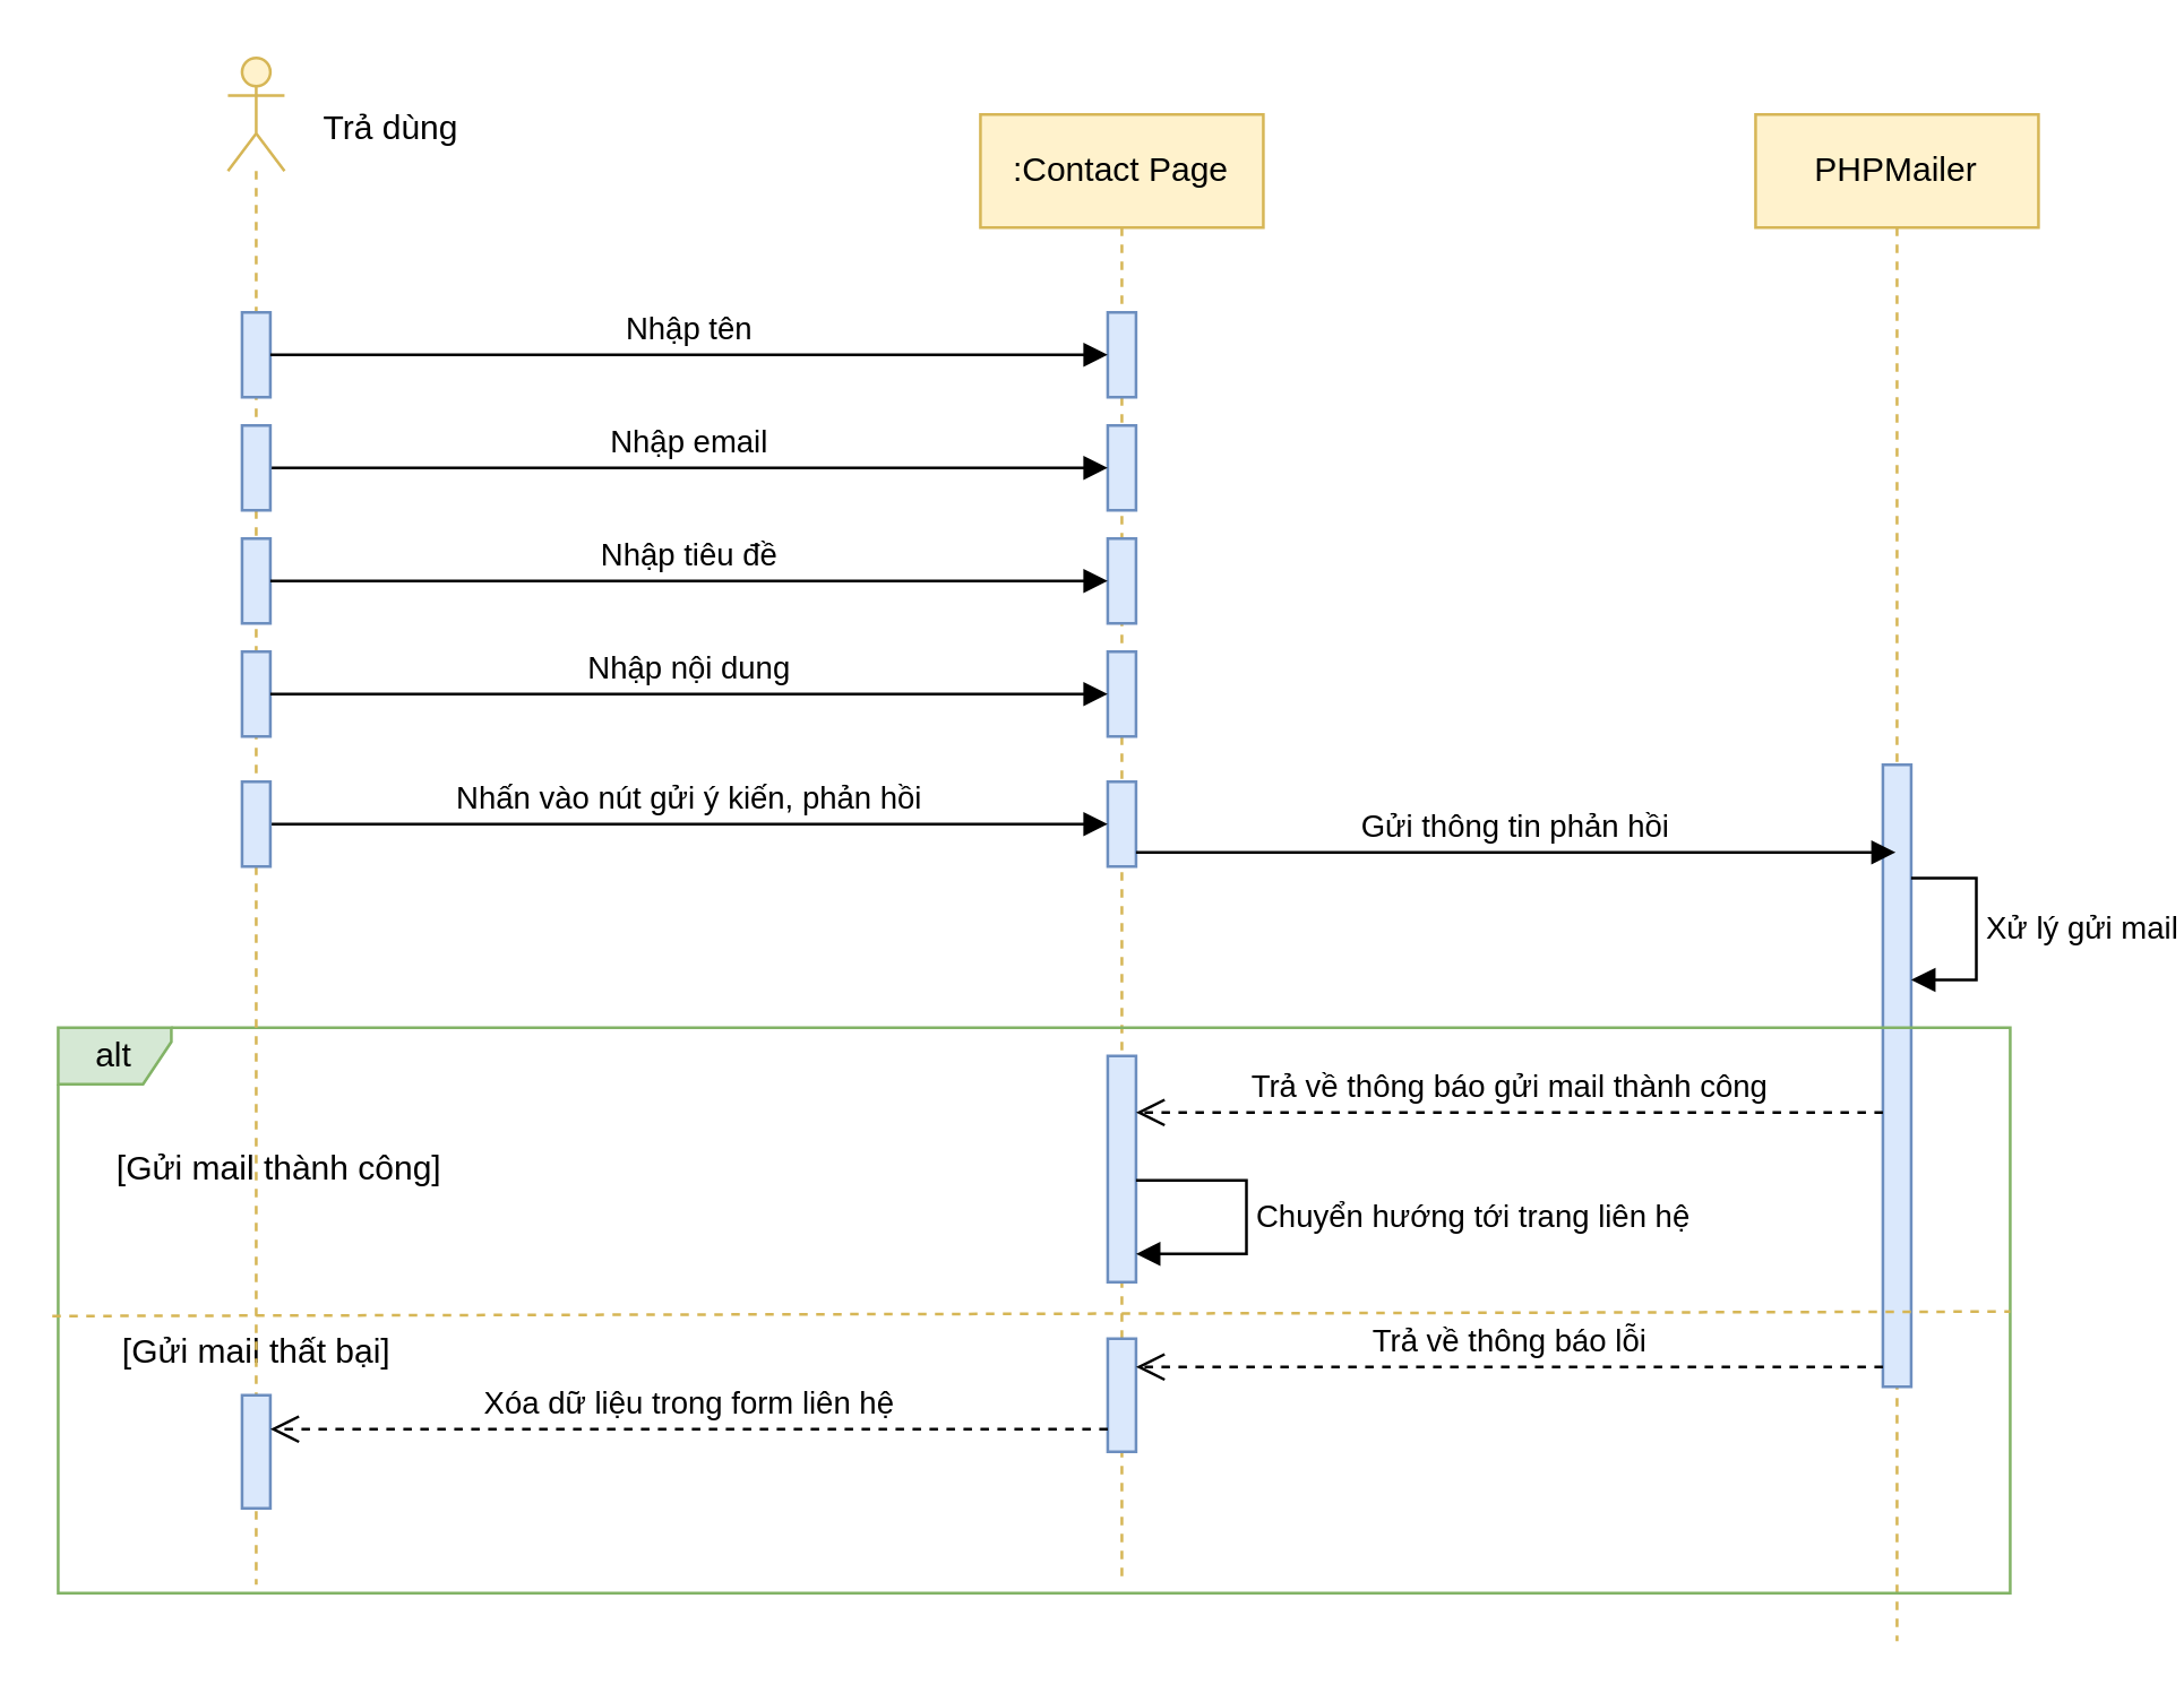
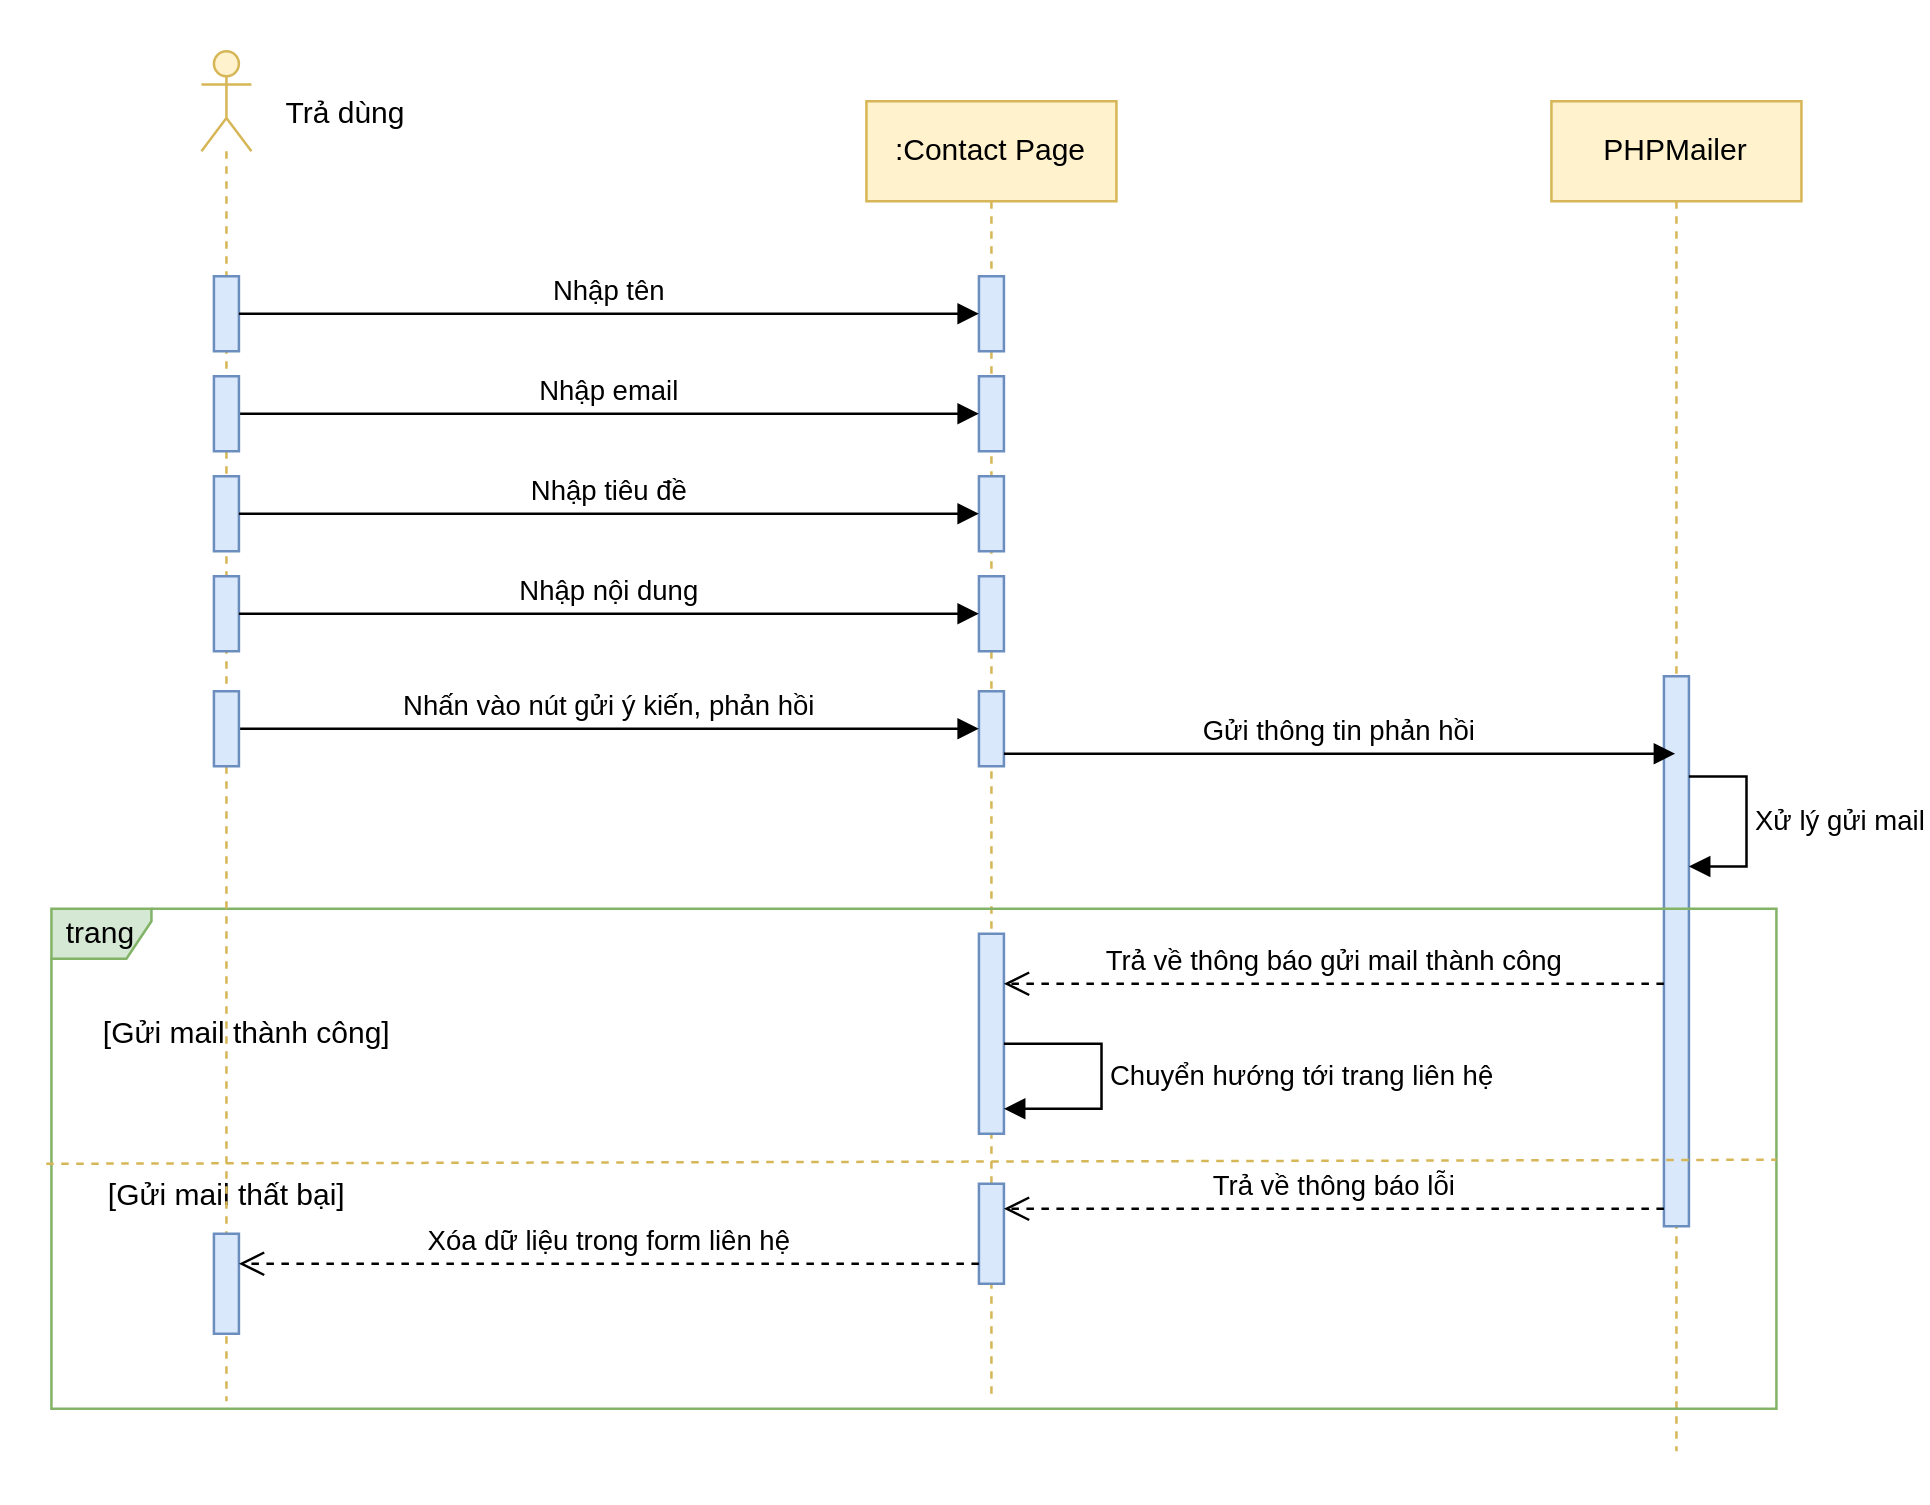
  <mxCell id="0" />
  <mxCell id="1" parent="0" />
  <mxCell id="2" value=":Contact Page" style="shape=umlLifeline;perimeter=lifelinePerimeter;whiteSpace=wrap;html=1;container=0;dropTarget=0;collapsible=0;recursiveResize=0;outlineConnect=0;portConstraint=eastwest;newEdgeStyle={&quot;edgeStyle&quot;:&quot;elbowEdgeStyle&quot;,&quot;elbow&quot;:&quot;vertical&quot;,&quot;curved&quot;:0,&quot;rounded&quot;:0};fillColor=#fff2cc;strokeColor=#d6b656;" vertex="1" parent="1"><mxGeometry x="346.07" y="40" width="100" height="520" as="geometry" /></mxCell>
  <mxCell id="3" value="" style="html=1;points=[];perimeter=orthogonalPerimeter;outlineConnect=0;targetShapes=umlLifeline;portConstraint=eastwest;newEdgeStyle={&quot;edgeStyle&quot;:&quot;elbowEdgeStyle&quot;,&quot;elbow&quot;:&quot;vertical&quot;,&quot;curved&quot;:0,&quot;rounded&quot;:0};fillColor=#dae8fc;strokeColor=#6c8ebf;" vertex="1" parent="2"><mxGeometry x="45" y="110" width="10" height="30" as="geometry" /></mxCell>
  <mxCell id="4" value="" style="html=1;points=[[0,0,0,0,5],[0,1,0,0,-5],[1,0,0,0,5],[1,1,0,0,-5]];perimeter=orthogonalPerimeter;outlineConnect=0;targetShapes=umlLifeline;portConstraint=eastwest;newEdgeStyle={&quot;curved&quot;:0,&quot;rounded&quot;:0};fillColor=#dae8fc;strokeColor=#6c8ebf;" vertex="1" parent="2"><mxGeometry x="45" y="236" width="10" height="30" as="geometry" /></mxCell>
  <mxCell id="5" value="" style="html=1;points=[[0,0,0,0,5],[0,1,0,0,-5],[1,0,0,0,5],[1,1,0,0,-5]];perimeter=orthogonalPerimeter;outlineConnect=0;targetShapes=umlLifeline;portConstraint=eastwest;newEdgeStyle={&quot;curved&quot;:0,&quot;rounded&quot;:0};fillColor=#dae8fc;strokeColor=#6c8ebf;" vertex="1" parent="2"><mxGeometry x="45" y="70" width="10" height="30" as="geometry" /></mxCell>
  <mxCell id="6" value="" style="html=1;points=[[0,0,0,0,5],[0,1,0,0,-5],[1,0,0,0,5],[1,1,0,0,-5]];perimeter=orthogonalPerimeter;outlineConnect=0;targetShapes=umlLifeline;portConstraint=eastwest;newEdgeStyle={&quot;curved&quot;:0,&quot;rounded&quot;:0};fillColor=#dae8fc;strokeColor=#6c8ebf;" vertex="1" parent="2"><mxGeometry x="45" y="150" width="10" height="30" as="geometry" /></mxCell>
  <mxCell id="7" value="" style="html=1;points=[[0,0,0,0,5],[0,1,0,0,-5],[1,0,0,0,5],[1,1,0,0,-5]];perimeter=orthogonalPerimeter;outlineConnect=0;targetShapes=umlLifeline;portConstraint=eastwest;newEdgeStyle={&quot;curved&quot;:0,&quot;rounded&quot;:0};fillColor=#dae8fc;strokeColor=#6c8ebf;" vertex="1" parent="2"><mxGeometry x="45" y="190" width="10" height="30" as="geometry" /></mxCell>
  <mxCell id="8" value="PHPMailer" style="shape=umlLifeline;perimeter=lifelinePerimeter;whiteSpace=wrap;html=1;container=0;dropTarget=0;collapsible=0;recursiveResize=0;outlineConnect=0;portConstraint=eastwest;newEdgeStyle={&quot;edgeStyle&quot;:&quot;elbowEdgeStyle&quot;,&quot;elbow&quot;:&quot;vertical&quot;,&quot;curved&quot;:0,&quot;rounded&quot;:0};fillColor=#fff2cc;strokeColor=#d6b656;" vertex="1" parent="1"><mxGeometry x="620.07" y="40" width="100" height="540" as="geometry" /></mxCell>
  <mxCell id="9" value="" style="html=1;points=[];perimeter=orthogonalPerimeter;outlineConnect=0;targetShapes=umlLifeline;portConstraint=eastwest;newEdgeStyle={&quot;edgeStyle&quot;:&quot;elbowEdgeStyle&quot;,&quot;elbow&quot;:&quot;vertical&quot;,&quot;curved&quot;:0,&quot;rounded&quot;:0};fillColor=#dae8fc;strokeColor=#6c8ebf;" vertex="1" parent="8"><mxGeometry x="45" y="230" width="10" height="220" as="geometry" /></mxCell>
  <mxCell id="10" value="Xử lý gửi mail" style="html=1;align=left;spacingLeft=2;endArrow=block;rounded=0;edgeStyle=orthogonalEdgeStyle;curved=0;rounded=0;" edge="1" parent="8"><mxGeometry relative="1" as="geometry"><mxPoint x="55.0" y="270.077" as="sourcePoint" /><Array as="points"><mxPoint x="78" y="270" /><mxPoint x="78" y="306" /></Array><mxPoint x="55.0" y="306.077" as="targetPoint" /></mxGeometry></mxCell>
  <mxCell id="11" value="Nhập email" style="html=1;verticalAlign=bottom;endArrow=block;curved=0;rounded=0;" edge="1" parent="1" source="24" target="3"><mxGeometry x="0.001" width="80" relative="1" as="geometry"><mxPoint x="210.07" y="250" as="sourcePoint" /><mxPoint x="440.07" y="290" as="targetPoint" /><mxPoint as="offset" /></mxGeometry></mxCell>
  <mxCell id="12" value="Nhấn vào nút gửi ý kiến, phản hồi" style="html=1;verticalAlign=bottom;endArrow=block;curved=0;rounded=0;" edge="1" parent="1" source="25" target="4"><mxGeometry x="0.001" width="80" relative="1" as="geometry"><mxPoint x="140.07" y="276" as="sourcePoint" /><mxPoint x="391.07" y="260.58" as="targetPoint" /><mxPoint as="offset" /></mxGeometry></mxCell>
  <mxCell id="13" value="Gửi thông tin phản hồi" style="html=1;verticalAlign=bottom;endArrow=block;curved=0;rounded=0;exitX=1;exitY=1;exitDx=0;exitDy=-5;exitPerimeter=0;" edge="1" parent="1" source="4"><mxGeometry width="80" relative="1" as="geometry"><mxPoint x="510.07" y="306" as="sourcePoint" /><mxPoint x="669.57" y="301" as="targetPoint" /></mxGeometry></mxCell>
- <mxCell id="14" value="alt" style="shape=umlFrame;whiteSpace=wrap;html=1;pointerEvents=0;width=40;height=20;fillColor=#d5e8d4;strokeColor=#82b366;" vertex="1" parent="1"><mxGeometry x="20.07" y="363" width="690" height="200" as="geometry" /></mxCell>
+ <mxCell id="14" value="trang" style="shape=umlFrame;whiteSpace=wrap;html=1;pointerEvents=0;width=40;height=20;fillColor=#d5e8d4;strokeColor=#82b366;" vertex="1" parent="1"><mxGeometry x="20.07" y="363" width="690" height="200" as="geometry" /></mxCell>
  <mxCell id="15" value="" style="endArrow=none;dashed=1;html=1;rounded=0;entryX=1;entryY=0.502;entryDx=0;entryDy=0;entryPerimeter=0;exitX=-0.003;exitY=0.51;exitDx=0;exitDy=0;exitPerimeter=0;fillColor=#fff2cc;strokeColor=#d6b656;" edge="1" parent="1" source="14" target="14"><mxGeometry width="50" height="50" relative="1" as="geometry"><mxPoint x="390.07" y="473" as="sourcePoint" /><mxPoint x="440.07" y="423" as="targetPoint" /></mxGeometry></mxCell>
  <mxCell id="16" value="" style="html=1;points=[[0,0,0,0,5],[0,1,0,0,-5],[1,0,0,0,5],[1,1,0,0,-5]];perimeter=orthogonalPerimeter;outlineConnect=0;targetShapes=umlLifeline;portConstraint=eastwest;newEdgeStyle={&quot;curved&quot;:0,&quot;rounded&quot;:0};fillColor=#dae8fc;strokeColor=#6c8ebf;" vertex="1" parent="1"><mxGeometry x="391.07" y="373" width="10" height="80" as="geometry" /></mxCell>
  <mxCell id="17" value="Trả về thông báo gửi mail thành công" style="html=1;verticalAlign=bottom;endArrow=open;dashed=1;endSize=8;curved=0;rounded=0;" edge="1" parent="1"><mxGeometry relative="1" as="geometry"><mxPoint x="665.07" y="393" as="sourcePoint" /><mxPoint x="401.07" y="393" as="targetPoint" /></mxGeometry></mxCell>
  <mxCell id="18" value="Chuyển hướng tới trang liên hệ" style="html=1;align=left;spacingLeft=2;endArrow=block;rounded=0;edgeStyle=orthogonalEdgeStyle;curved=0;rounded=0;" edge="1" parent="1" source="16" target="16"><mxGeometry x="0.003" relative="1" as="geometry"><mxPoint x="420.07" y="417" as="sourcePoint" /><Array as="points"><mxPoint x="440.07" y="417" /><mxPoint x="440.07" y="443" /></Array><mxPoint x="420.07" y="453" as="targetPoint" /><mxPoint as="offset" /></mxGeometry></mxCell>
  <mxCell id="19" value="[Gửi mail thành công]" style="text;html=1;align=center;verticalAlign=middle;resizable=0;points=[];autosize=1;strokeColor=none;fillColor=none;" vertex="1" parent="1"><mxGeometry x="28" y="398" width="140" height="30" as="geometry" /></mxCell>
  <mxCell id="20" value="[Gửi mail thất bại]" style="text;html=1;align=center;verticalAlign=middle;resizable=0;points=[];autosize=1;strokeColor=none;fillColor=none;" vertex="1" parent="1"><mxGeometry x="30.07" y="463" width="120" height="30" as="geometry" /></mxCell>
  <mxCell id="21" value="" style="html=1;points=[[0,0,0,0,5],[0,1,0,0,-5],[1,0,0,0,5],[1,1,0,0,-5]];perimeter=orthogonalPerimeter;outlineConnect=0;targetShapes=umlLifeline;portConstraint=eastwest;newEdgeStyle={&quot;curved&quot;:0,&quot;rounded&quot;:0};fillColor=#dae8fc;strokeColor=#6c8ebf;" vertex="1" parent="1"><mxGeometry x="391.07" y="473" width="10" height="40" as="geometry" /></mxCell>
  <mxCell id="22" value="Trả về thông báo lỗi" style="html=1;verticalAlign=bottom;endArrow=open;dashed=1;endSize=8;curved=0;rounded=0;" edge="1" parent="1"><mxGeometry x="0.001" relative="1" as="geometry"><mxPoint x="665.07" y="483" as="sourcePoint" /><mxPoint x="401.07" y="483" as="targetPoint" /><mxPoint as="offset" /></mxGeometry></mxCell>
  <mxCell id="23" value="" style="shape=umlLifeline;perimeter=lifelinePerimeter;whiteSpace=wrap;html=1;container=1;dropTarget=0;collapsible=0;recursiveResize=0;outlineConnect=0;portConstraint=eastwest;newEdgeStyle={&quot;curved&quot;:0,&quot;rounded&quot;:0};participant=umlActor;fillColor=#fff2cc;strokeColor=#d6b656;" vertex="1" parent="1"><mxGeometry x="80.07" y="20" width="20" height="540" as="geometry" /></mxCell>
  <mxCell id="24" value="" style="html=1;points=[[0,0,0,0,5],[0,1,0,0,-5],[1,0,0,0,5],[1,1,0,0,-5]];perimeter=orthogonalPerimeter;outlineConnect=0;targetShapes=umlLifeline;portConstraint=eastwest;newEdgeStyle={&quot;curved&quot;:0,&quot;rounded&quot;:0};fillColor=#dae8fc;strokeColor=#6c8ebf;" vertex="1" parent="23"><mxGeometry x="5" y="130" width="10" height="30" as="geometry" /></mxCell>
  <mxCell id="25" value="" style="html=1;points=[[0,0,0,0,5],[0,1,0,0,-5],[1,0,0,0,5],[1,1,0,0,-5]];perimeter=orthogonalPerimeter;outlineConnect=0;targetShapes=umlLifeline;portConstraint=eastwest;newEdgeStyle={&quot;curved&quot;:0,&quot;rounded&quot;:0};fillColor=#dae8fc;strokeColor=#6c8ebf;" vertex="1" parent="23"><mxGeometry x="5" y="256" width="10" height="30" as="geometry" /></mxCell>
  <mxCell id="26" value="" style="html=1;points=[[0,0,0,0,5],[0,1,0,0,-5],[1,0,0,0,5],[1,1,0,0,-5]];perimeter=orthogonalPerimeter;outlineConnect=0;targetShapes=umlLifeline;portConstraint=eastwest;newEdgeStyle={&quot;curved&quot;:0,&quot;rounded&quot;:0};fillColor=#dae8fc;strokeColor=#6c8ebf;" vertex="1" parent="23"><mxGeometry x="5" y="473" width="10" height="40" as="geometry" /></mxCell>
  <mxCell id="27" value="" style="html=1;points=[[0,0,0,0,5],[0,1,0,0,-5],[1,0,0,0,5],[1,1,0,0,-5]];perimeter=orthogonalPerimeter;outlineConnect=0;targetShapes=umlLifeline;portConstraint=eastwest;newEdgeStyle={&quot;curved&quot;:0,&quot;rounded&quot;:0};fillColor=#dae8fc;strokeColor=#6c8ebf;" vertex="1" parent="23"><mxGeometry x="5" y="90" width="10" height="30" as="geometry" /></mxCell>
  <mxCell id="28" value="" style="html=1;points=[[0,0,0,0,5],[0,1,0,0,-5],[1,0,0,0,5],[1,1,0,0,-5]];perimeter=orthogonalPerimeter;outlineConnect=0;targetShapes=umlLifeline;portConstraint=eastwest;newEdgeStyle={&quot;curved&quot;:0,&quot;rounded&quot;:0};fillColor=#dae8fc;strokeColor=#6c8ebf;" vertex="1" parent="23"><mxGeometry x="5" y="170" width="10" height="30" as="geometry" /></mxCell>
  <mxCell id="29" value="" style="html=1;points=[[0,0,0,0,5],[0,1,0,0,-5],[1,0,0,0,5],[1,1,0,0,-5]];perimeter=orthogonalPerimeter;outlineConnect=0;targetShapes=umlLifeline;portConstraint=eastwest;newEdgeStyle={&quot;curved&quot;:0,&quot;rounded&quot;:0};fillColor=#dae8fc;strokeColor=#6c8ebf;" vertex="1" parent="23"><mxGeometry x="5" y="210" width="10" height="30" as="geometry" /></mxCell>
  <mxCell id="30" value="Xóa dữ liệu trong form liên hệ" style="html=1;verticalAlign=bottom;endArrow=open;dashed=1;endSize=8;curved=0;rounded=0;" edge="1" parent="1" target="26"><mxGeometry x="-0.003" relative="1" as="geometry"><mxPoint x="391.07" y="505" as="sourcePoint" /><mxPoint x="85.07" y="505" as="targetPoint" /><mxPoint as="offset" /></mxGeometry></mxCell>
  <mxCell id="31" value="Trả dùng" style="text;html=1;strokeColor=none;fillColor=none;align=center;verticalAlign=middle;whiteSpace=wrap;rounded=0;" vertex="1" parent="1"><mxGeometry x="108" y="30" width="60" height="30" as="geometry" /></mxCell>
  <mxCell id="32" value="Nhập tên" style="html=1;verticalAlign=bottom;endArrow=block;curved=0;rounded=0;" edge="1" parent="1" source="27" target="5"><mxGeometry width="80" relative="1" as="geometry"><mxPoint x="118" y="120" as="sourcePoint" /><mxPoint x="308" y="100" as="targetPoint" /></mxGeometry></mxCell>
  <mxCell id="33" value="Nhập tiêu đề" style="html=1;verticalAlign=bottom;endArrow=block;curved=0;rounded=0;" edge="1" parent="1" source="28" target="6"><mxGeometry width="80" relative="1" as="geometry"><mxPoint x="168" y="220" as="sourcePoint" /><mxPoint x="401" y="175" as="targetPoint" /></mxGeometry></mxCell>
  <mxCell id="34" value="Nhập nội dung" style="html=1;verticalAlign=bottom;endArrow=block;curved=0;rounded=0;" edge="1" parent="1" source="29" target="7"><mxGeometry x="0.001" width="80" relative="1" as="geometry"><mxPoint x="115" y="185" as="sourcePoint" /><mxPoint x="411" y="185" as="targetPoint" /><mxPoint as="offset" /></mxGeometry></mxCell>
